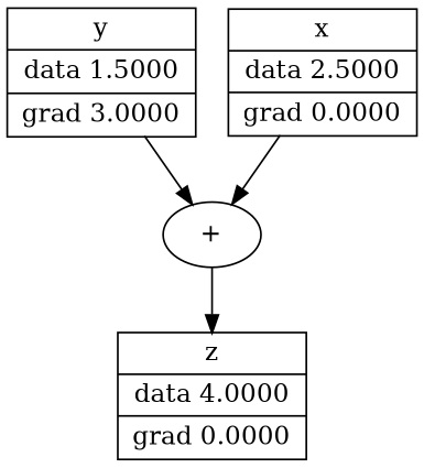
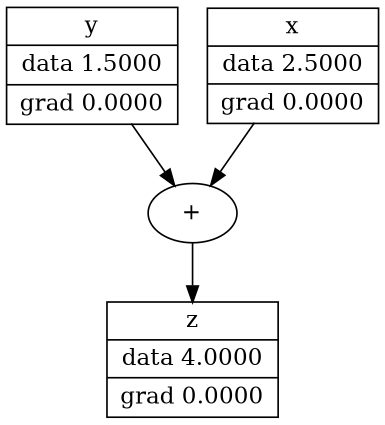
  digraph {
    rankdir=TB
    node [shape=record]
-   n1 [label="{ y | data 1.5000 | grad 3.0000 }"]
+   n1 [label="{ y | data 1.5000 | grad 0.0000 }"]
    n2 [label="+" shape=""]
    n3 [label="{ z | data 4.0000 | grad 0.0000 }"]
    n4 [label="{ x | data 2.5000 | grad 0.0000 }"]
    n1 -> n2
    n2 -> n3
    n4 -> n2
  }
